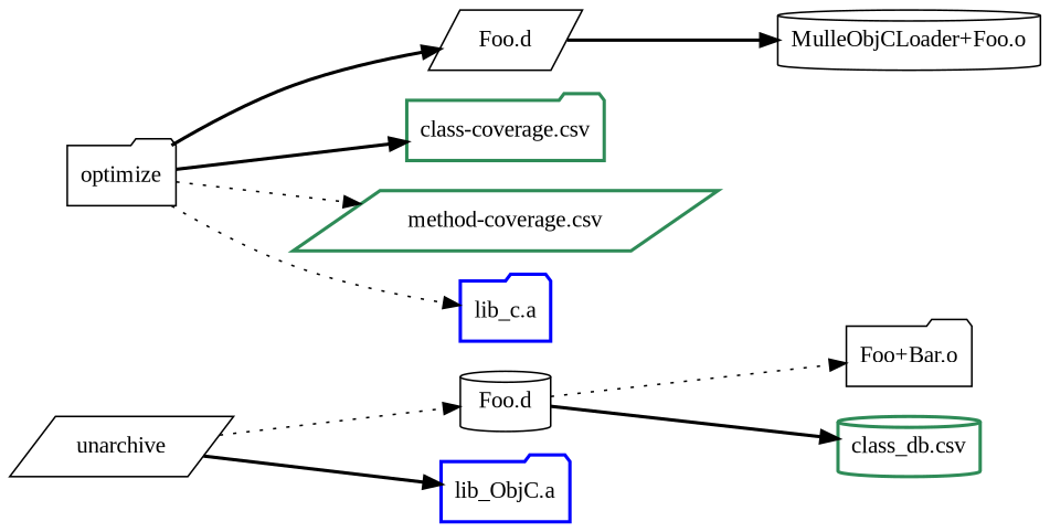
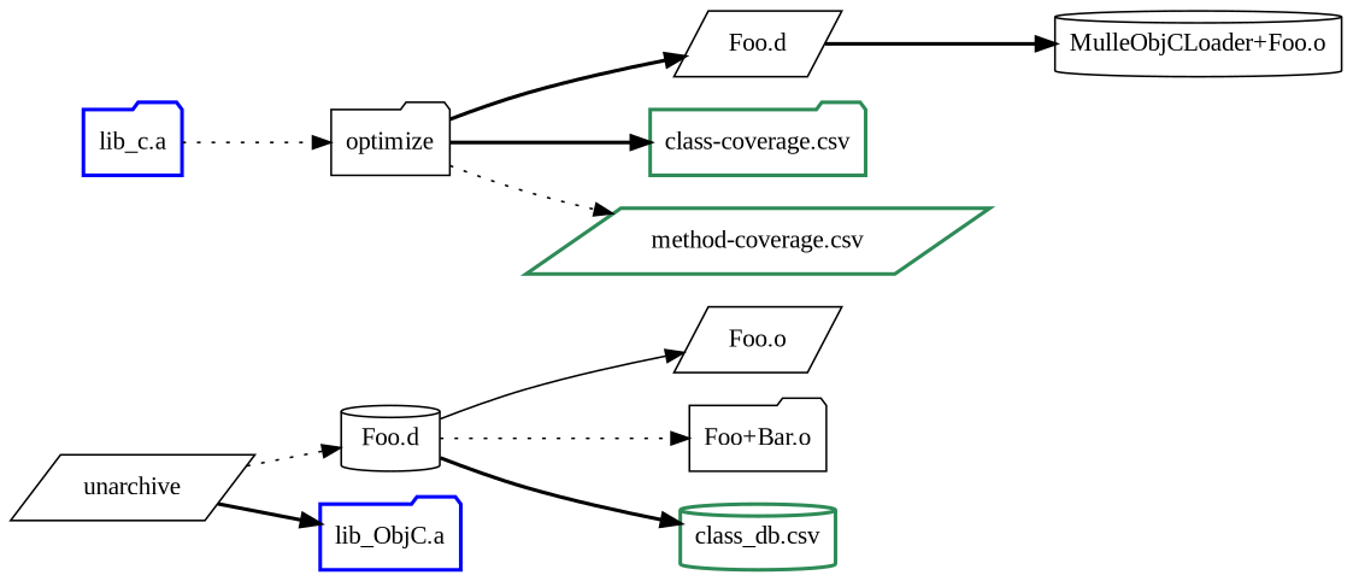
  digraph {
    fontname="Liberation Serif"
    rankdir=LR
    node [fontname="Liberation Serif" shape=folder]
    edge [fontname="Liberation Serif" style=bold]
    unarchive [shape=parallelogram]
    "Foo.d" [shape=cylinder]
    "lib_ObjC.a" [color=blue penwidth=2]
+   "Foo.o" [shape=parallelogram]
    "Foo+Bar.o"
    "class_db.csv" [color=seagreen penwidth=2 shape=cylinder]
    n7 [label="Foo.d" shape=parallelogram]
    optimize
    "class-coverage.csv" [color=seagreen penwidth=2]
    "method-coverage.csv" [color=seagreen penwidth=2 shape=parallelogram]
    "lib_c.a" [color=blue penwidth=2]
    "MulleObjCLoader+Foo.o" [shape=cylinder]
    unarchive -> "Foo.d" [style=dotted]
    unarchive -> "lib_ObjC.a"
+   "Foo.d" -> "Foo.o" [style=solid]
    "Foo.d" -> "Foo+Bar.o" [style=dotted]
    "Foo.d" -> "class_db.csv"
    n7 -> "MulleObjCLoader+Foo.o"
    optimize -> n7
    optimize -> "class-coverage.csv"
    optimize -> "method-coverage.csv" [style=dotted]
-   optimize -> "lib_c.a" [style=dotted]
+   "lib_c.a" -> optimize [style=dotted]
  }
